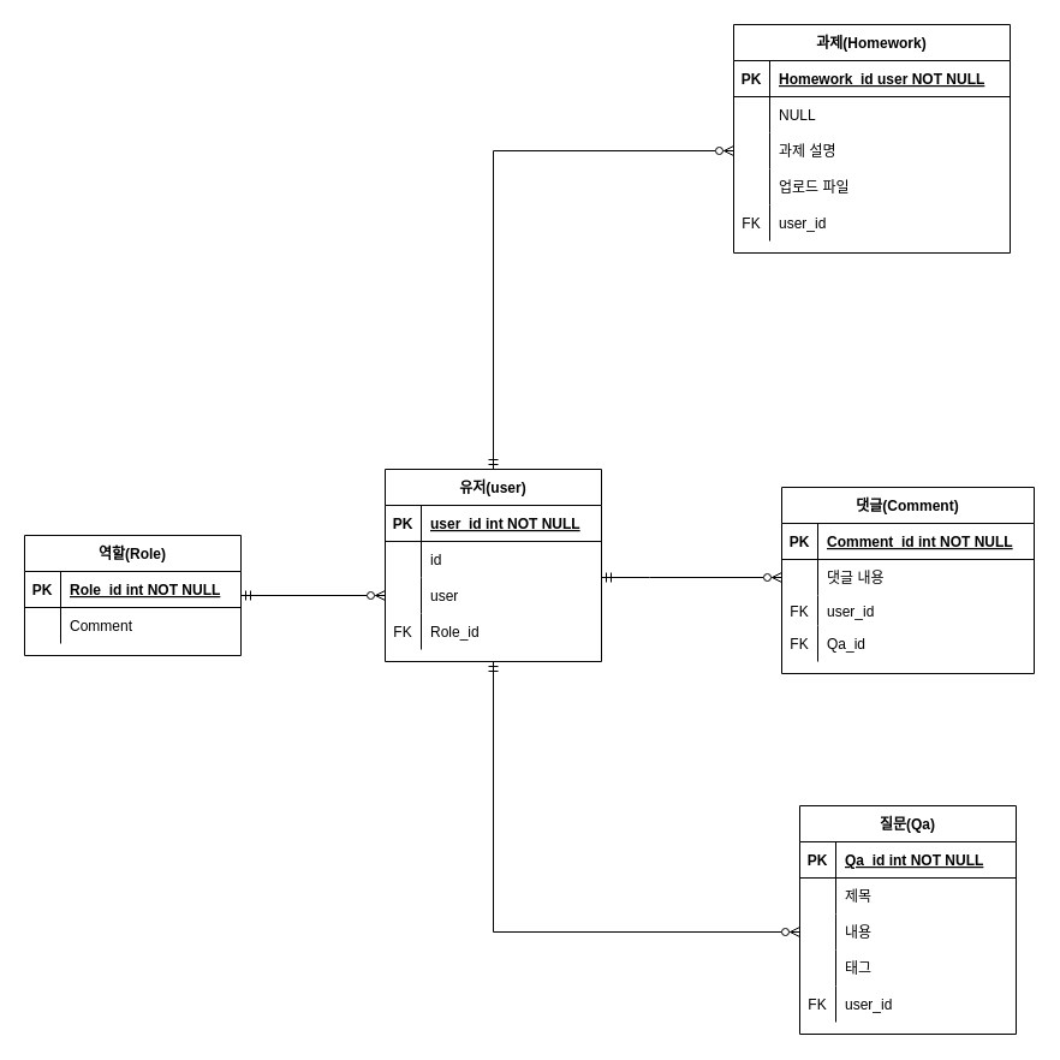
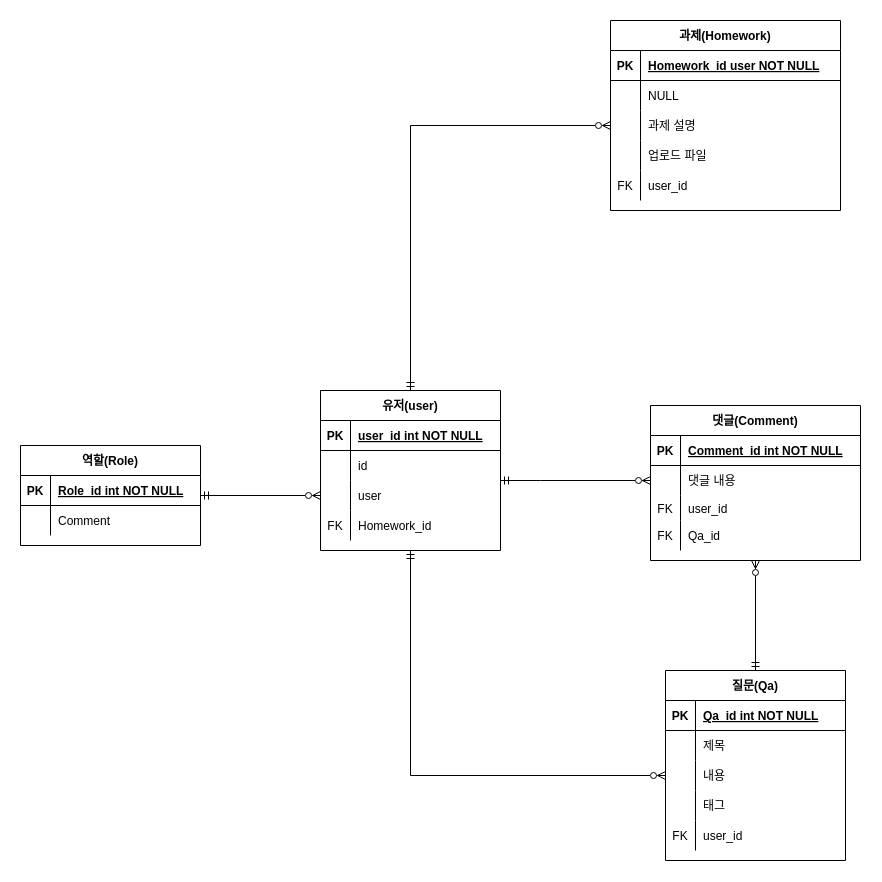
  <mxCell id="0" />
  <mxCell id="1" parent="0" />
  <mxCell id="2" style="edgeStyle=orthogonalEdgeStyle;rounded=0;orthogonalLoop=1;jettySize=auto;html=1;entryX=0;entryY=0.5;entryDx=0;entryDy=0;startArrow=ERmandOne;startFill=0;endArrow=ERzeroToMany;endFill=0;" edge="1" parent="1" source="4" target="54"><mxGeometry relative="1" as="geometry" /></mxCell>
  <mxCell id="3" style="edgeStyle=orthogonalEdgeStyle;rounded=0;orthogonalLoop=1;jettySize=auto;html=1;entryX=0;entryY=0.5;entryDx=0;entryDy=0;startArrow=ERmandOne;startFill=0;endArrow=ERzeroToMany;endFill=0;" edge="1" parent="1" source="4" target="38"><mxGeometry relative="1" as="geometry"><Array as="points"><mxPoint x="540" y="480" /><mxPoint x="540" y="480" /></Array></mxGeometry></mxCell>
  <mxCell id="4" value="유저(user)" style="shape=table;startSize=30;container=1;collapsible=1;childLayout=tableLayout;fixedRows=1;rowLines=0;fontStyle=1;align=center;resizeLast=1;" vertex="1" parent="1"><mxGeometry x="320" y="390" width="180" height="160" as="geometry" /></mxCell>
  <mxCell id="5" value="" style="shape=tableRow;horizontal=0;startSize=0;swimlaneHead=0;swimlaneBody=0;fillColor=none;collapsible=0;dropTarget=0;points=[[0,0.5],[1,0.5]];portConstraint=eastwest;top=0;left=0;right=0;bottom=1;" vertex="1" parent="4"><mxGeometry y="30" width="180" height="30" as="geometry" /></mxCell>
  <mxCell id="6" value="PK" style="shape=partialRectangle;connectable=0;fillColor=none;top=0;left=0;bottom=0;right=0;fontStyle=1;overflow=hidden;" vertex="1" parent="5"><mxGeometry width="30" height="30" as="geometry"><mxRectangle width="30" height="30" as="alternateBounds" /></mxGeometry></mxCell>
  <mxCell id="7" value="user_id int NOT NULL" style="shape=partialRectangle;connectable=0;fillColor=none;top=0;left=0;bottom=0;right=0;align=left;spacingLeft=6;fontStyle=5;overflow=hidden;" vertex="1" parent="5"><mxGeometry x="30" width="150" height="30" as="geometry"><mxRectangle width="150" height="30" as="alternateBounds" /></mxGeometry></mxCell>
  <mxCell id="8" value="" style="shape=tableRow;horizontal=0;startSize=0;swimlaneHead=0;swimlaneBody=0;fillColor=none;collapsible=0;dropTarget=0;points=[[0,0.5],[1,0.5]];portConstraint=eastwest;top=0;left=0;right=0;bottom=0;" vertex="1" parent="4"><mxGeometry y="60" width="180" height="30" as="geometry" /></mxCell>
  <mxCell id="9" value="" style="shape=partialRectangle;connectable=0;fillColor=none;top=0;left=0;bottom=0;right=0;editable=1;overflow=hidden;" vertex="1" parent="8"><mxGeometry width="30" height="30" as="geometry"><mxRectangle width="30" height="30" as="alternateBounds" /></mxGeometry></mxCell>
  <mxCell id="10" value="id" style="shape=partialRectangle;connectable=0;fillColor=none;top=0;left=0;bottom=0;right=0;align=left;spacingLeft=6;overflow=hidden;" vertex="1" parent="8"><mxGeometry x="30" width="150" height="30" as="geometry"><mxRectangle width="150" height="30" as="alternateBounds" /></mxGeometry></mxCell>
  <mxCell id="11" value="" style="shape=tableRow;horizontal=0;startSize=0;swimlaneHead=0;swimlaneBody=0;fillColor=none;collapsible=0;dropTarget=0;points=[[0,0.5],[1,0.5]];portConstraint=eastwest;top=0;left=0;right=0;bottom=0;" vertex="1" parent="4"><mxGeometry y="90" width="180" height="30" as="geometry" /></mxCell>
  <mxCell id="12" value="" style="shape=partialRectangle;connectable=0;fillColor=none;top=0;left=0;bottom=0;right=0;editable=1;overflow=hidden;" vertex="1" parent="11"><mxGeometry width="30" height="30" as="geometry"><mxRectangle width="30" height="30" as="alternateBounds" /></mxGeometry></mxCell>
  <mxCell id="13" value="user" style="shape=partialRectangle;connectable=0;fillColor=none;top=0;left=0;bottom=0;right=0;align=left;spacingLeft=6;overflow=hidden;" vertex="1" parent="11"><mxGeometry x="30" width="150" height="30" as="geometry"><mxRectangle width="150" height="30" as="alternateBounds" /></mxGeometry></mxCell>
  <mxCell id="14" value="" style="shape=tableRow;horizontal=0;startSize=0;swimlaneHead=0;swimlaneBody=0;fillColor=none;collapsible=0;dropTarget=0;points=[[0,0.5],[1,0.5]];portConstraint=eastwest;top=0;left=0;right=0;bottom=0;" vertex="1" parent="4"><mxGeometry y="120" width="180" height="30" as="geometry" /></mxCell>
  <mxCell id="15" value="FK" style="shape=partialRectangle;connectable=0;fillColor=none;top=0;left=0;bottom=0;right=0;editable=1;overflow=hidden;" vertex="1" parent="14"><mxGeometry width="30" height="30" as="geometry"><mxRectangle width="30" height="30" as="alternateBounds" /></mxGeometry></mxCell>
- <mxCell id="16" value="Role_id" style="shape=partialRectangle;connectable=0;fillColor=none;top=0;left=0;bottom=0;right=0;align=left;spacingLeft=6;overflow=hidden;" vertex="1" parent="14"><mxGeometry x="30" width="150" height="30" as="geometry"><mxRectangle width="150" height="30" as="alternateBounds" /></mxGeometry></mxCell>
+ <mxCell id="16" value="Homework_id" style="shape=partialRectangle;connectable=0;fillColor=none;top=0;left=0;bottom=0;right=0;align=left;spacingLeft=6;overflow=hidden;" vertex="1" parent="14"><mxGeometry x="30" width="150" height="30" as="geometry"><mxRectangle width="150" height="30" as="alternateBounds" /></mxGeometry></mxCell>
  <mxCell id="17" value="과제(Homework)" style="shape=table;startSize=30;container=1;collapsible=1;childLayout=tableLayout;fixedRows=1;rowLines=0;fontStyle=1;align=center;resizeLast=1;" vertex="1" parent="1"><mxGeometry x="610" y="20" width="230" height="190" as="geometry" /></mxCell>
  <mxCell id="18" value="" style="shape=tableRow;horizontal=0;startSize=0;swimlaneHead=0;swimlaneBody=0;fillColor=none;collapsible=0;dropTarget=0;points=[[0,0.5],[1,0.5]];portConstraint=eastwest;top=0;left=0;right=0;bottom=1;" vertex="1" parent="17"><mxGeometry y="30" width="230" height="30" as="geometry" /></mxCell>
  <mxCell id="19" value="PK" style="shape=partialRectangle;connectable=0;fillColor=none;top=0;left=0;bottom=0;right=0;fontStyle=1;overflow=hidden;" vertex="1" parent="18"><mxGeometry width="30" height="30" as="geometry"><mxRectangle width="30" height="30" as="alternateBounds" /></mxGeometry></mxCell>
  <mxCell id="20" value="Homework_id user NOT NULL" style="shape=partialRectangle;connectable=0;fillColor=none;top=0;left=0;bottom=0;right=0;align=left;spacingLeft=6;fontStyle=5;overflow=hidden;" vertex="1" parent="18"><mxGeometry x="30" width="200" height="30" as="geometry"><mxRectangle width="200" height="30" as="alternateBounds" /></mxGeometry></mxCell>
  <mxCell id="21" value="" style="shape=tableRow;horizontal=0;startSize=0;swimlaneHead=0;swimlaneBody=0;fillColor=none;collapsible=0;dropTarget=0;points=[[0,0.5],[1,0.5]];portConstraint=eastwest;top=0;left=0;right=0;bottom=0;" vertex="1" parent="17"><mxGeometry y="60" width="230" height="30" as="geometry" /></mxCell>
  <mxCell id="22" value="" style="shape=partialRectangle;connectable=0;fillColor=none;top=0;left=0;bottom=0;right=0;editable=1;overflow=hidden;" vertex="1" parent="21"><mxGeometry width="30" height="30" as="geometry"><mxRectangle width="30" height="30" as="alternateBounds" /></mxGeometry></mxCell>
  <mxCell id="23" value="NULL" style="shape=partialRectangle;connectable=0;fillColor=none;top=0;left=0;bottom=0;right=0;align=left;spacingLeft=6;overflow=hidden;" vertex="1" parent="21"><mxGeometry x="30" width="200" height="30" as="geometry"><mxRectangle width="200" height="30" as="alternateBounds" /></mxGeometry></mxCell>
  <mxCell id="24" value="" style="shape=tableRow;horizontal=0;startSize=0;swimlaneHead=0;swimlaneBody=0;fillColor=none;collapsible=0;dropTarget=0;points=[[0,0.5],[1,0.5]];portConstraint=eastwest;top=0;left=0;right=0;bottom=0;" vertex="1" parent="17"><mxGeometry y="90" width="230" height="30" as="geometry" /></mxCell>
  <mxCell id="25" value="" style="shape=partialRectangle;connectable=0;fillColor=none;top=0;left=0;bottom=0;right=0;editable=1;overflow=hidden;" vertex="1" parent="24"><mxGeometry width="30" height="30" as="geometry"><mxRectangle width="30" height="30" as="alternateBounds" /></mxGeometry></mxCell>
  <mxCell id="26" value="과제 설명" style="shape=partialRectangle;connectable=0;fillColor=none;top=0;left=0;bottom=0;right=0;align=left;spacingLeft=6;overflow=hidden;" vertex="1" parent="24"><mxGeometry x="30" width="200" height="30" as="geometry"><mxRectangle width="200" height="30" as="alternateBounds" /></mxGeometry></mxCell>
  <mxCell id="27" value="" style="shape=tableRow;horizontal=0;startSize=0;swimlaneHead=0;swimlaneBody=0;fillColor=none;collapsible=0;dropTarget=0;points=[[0,0.5],[1,0.5]];portConstraint=eastwest;top=0;left=0;right=0;bottom=0;" vertex="1" parent="17"><mxGeometry y="120" width="230" height="30" as="geometry" /></mxCell>
  <mxCell id="28" value="" style="shape=partialRectangle;connectable=0;fillColor=none;top=0;left=0;bottom=0;right=0;editable=1;overflow=hidden;" vertex="1" parent="27"><mxGeometry width="30" height="30" as="geometry"><mxRectangle width="30" height="30" as="alternateBounds" /></mxGeometry></mxCell>
  <mxCell id="29" value="업로드 파일" style="shape=partialRectangle;connectable=0;fillColor=none;top=0;left=0;bottom=0;right=0;align=left;spacingLeft=6;overflow=hidden;" vertex="1" parent="27"><mxGeometry x="30" width="200" height="30" as="geometry"><mxRectangle width="200" height="30" as="alternateBounds" /></mxGeometry></mxCell>
  <mxCell id="30" style="shape=tableRow;horizontal=0;startSize=0;swimlaneHead=0;swimlaneBody=0;fillColor=none;collapsible=0;dropTarget=0;points=[[0,0.5],[1,0.5]];portConstraint=eastwest;top=0;left=0;right=0;bottom=0;" vertex="1" parent="17"><mxGeometry y="150" width="230" height="30" as="geometry" /></mxCell>
  <mxCell id="31" value="FK" style="shape=partialRectangle;connectable=0;fillColor=none;top=0;left=0;bottom=0;right=0;editable=1;overflow=hidden;" vertex="1" parent="30"><mxGeometry width="30" height="30" as="geometry"><mxRectangle width="30" height="30" as="alternateBounds" /></mxGeometry></mxCell>
  <mxCell id="32" value="user_id" style="shape=partialRectangle;connectable=0;fillColor=none;top=0;left=0;bottom=0;right=0;align=left;spacingLeft=6;overflow=hidden;" vertex="1" parent="30"><mxGeometry x="30" width="200" height="30" as="geometry"><mxRectangle width="200" height="30" as="alternateBounds" /></mxGeometry></mxCell>
+ <mxCell id="33" style="edgeStyle=orthogonalEdgeStyle;rounded=0;orthogonalLoop=1;jettySize=auto;html=1;startArrow=ERmandOne;startFill=0;endArrow=ERzeroToMany;endFill=0;exitX=0.5;exitY=0;exitDx=0;exitDy=0;entryX=0.5;entryY=1;entryDx=0;entryDy=0;" edge="1" parent="1" source="47" target="34"><mxGeometry relative="1" as="geometry"><mxPoint x="750" y="540" as="targetPoint" /><Array as="points" /></mxGeometry></mxCell>
  <mxCell id="34" value="댓글(Comment)" style="shape=table;startSize=30;container=1;collapsible=1;childLayout=tableLayout;fixedRows=1;rowLines=0;fontStyle=1;align=center;resizeLast=1;" vertex="1" parent="1"><mxGeometry x="650" y="405" width="210" height="155" as="geometry" /></mxCell>
  <mxCell id="35" value="" style="shape=tableRow;horizontal=0;startSize=0;swimlaneHead=0;swimlaneBody=0;fillColor=none;collapsible=0;dropTarget=0;points=[[0,0.5],[1,0.5]];portConstraint=eastwest;top=0;left=0;right=0;bottom=1;" vertex="1" parent="34"><mxGeometry y="30" width="210" height="30" as="geometry" /></mxCell>
  <mxCell id="36" value="PK" style="shape=partialRectangle;connectable=0;fillColor=none;top=0;left=0;bottom=0;right=0;fontStyle=1;overflow=hidden;" vertex="1" parent="35"><mxGeometry width="30" height="30" as="geometry"><mxRectangle width="30" height="30" as="alternateBounds" /></mxGeometry></mxCell>
  <mxCell id="37" value="Comment_id int NOT NULL" style="shape=partialRectangle;connectable=0;fillColor=none;top=0;left=0;bottom=0;right=0;align=left;spacingLeft=6;fontStyle=5;overflow=hidden;" vertex="1" parent="35"><mxGeometry x="30" width="180" height="30" as="geometry"><mxRectangle width="180" height="30" as="alternateBounds" /></mxGeometry></mxCell>
  <mxCell id="38" value="" style="shape=tableRow;horizontal=0;startSize=0;swimlaneHead=0;swimlaneBody=0;fillColor=none;collapsible=0;dropTarget=0;points=[[0,0.5],[1,0.5]];portConstraint=eastwest;top=0;left=0;right=0;bottom=0;" vertex="1" parent="34"><mxGeometry y="60" width="210" height="30" as="geometry" /></mxCell>
  <mxCell id="39" value="" style="shape=partialRectangle;connectable=0;fillColor=none;top=0;left=0;bottom=0;right=0;editable=1;overflow=hidden;" vertex="1" parent="38"><mxGeometry width="30" height="30" as="geometry"><mxRectangle width="30" height="30" as="alternateBounds" /></mxGeometry></mxCell>
  <mxCell id="40" value="댓글 내용" style="shape=partialRectangle;connectable=0;fillColor=none;top=0;left=0;bottom=0;right=0;align=left;spacingLeft=6;overflow=hidden;" vertex="1" parent="38"><mxGeometry x="30" width="180" height="30" as="geometry"><mxRectangle width="180" height="30" as="alternateBounds" /></mxGeometry></mxCell>
  <mxCell id="41" value="" style="shape=tableRow;horizontal=0;startSize=0;swimlaneHead=0;swimlaneBody=0;fillColor=none;collapsible=0;dropTarget=0;points=[[0,0.5],[1,0.5]];portConstraint=eastwest;top=0;left=0;right=0;bottom=0;" vertex="1" parent="34"><mxGeometry y="90" width="210" height="25" as="geometry" /></mxCell>
  <mxCell id="42" value="FK" style="shape=partialRectangle;connectable=0;fillColor=none;top=0;left=0;bottom=0;right=0;editable=1;overflow=hidden;" vertex="1" parent="41"><mxGeometry width="30" height="25" as="geometry"><mxRectangle width="30" height="25" as="alternateBounds" /></mxGeometry></mxCell>
  <mxCell id="43" value="user_id" style="shape=partialRectangle;connectable=0;fillColor=none;top=0;left=0;bottom=0;right=0;align=left;spacingLeft=6;overflow=hidden;" vertex="1" parent="41"><mxGeometry x="30" width="180" height="25" as="geometry"><mxRectangle width="180" height="25" as="alternateBounds" /></mxGeometry></mxCell>
  <mxCell id="44" style="shape=tableRow;horizontal=0;startSize=0;swimlaneHead=0;swimlaneBody=0;fillColor=none;collapsible=0;dropTarget=0;points=[[0,0.5],[1,0.5]];portConstraint=eastwest;top=0;left=0;right=0;bottom=0;" vertex="1" parent="34"><mxGeometry y="115" width="210" height="30" as="geometry" /></mxCell>
  <mxCell id="45" value="FK" style="shape=partialRectangle;connectable=0;fillColor=none;top=0;left=0;bottom=0;right=0;editable=1;overflow=hidden;" vertex="1" parent="44"><mxGeometry width="30" height="30" as="geometry"><mxRectangle width="30" height="30" as="alternateBounds" /></mxGeometry></mxCell>
  <mxCell id="46" value="Qa_id" style="shape=partialRectangle;connectable=0;fillColor=none;top=0;left=0;bottom=0;right=0;align=left;spacingLeft=6;overflow=hidden;" vertex="1" parent="44"><mxGeometry x="30" width="180" height="30" as="geometry"><mxRectangle width="180" height="30" as="alternateBounds" /></mxGeometry></mxCell>
  <mxCell id="47" value="질문(Qa)" style="shape=table;startSize=30;container=1;collapsible=1;childLayout=tableLayout;fixedRows=1;rowLines=0;fontStyle=1;align=center;resizeLast=1;" vertex="1" parent="1"><mxGeometry x="665" y="670" width="180" height="190" as="geometry"><mxRectangle x="710" y="660" width="60" height="30" as="alternateBounds" /></mxGeometry></mxCell>
  <mxCell id="48" value="" style="shape=tableRow;horizontal=0;startSize=0;swimlaneHead=0;swimlaneBody=0;fillColor=none;collapsible=0;dropTarget=0;points=[[0,0.5],[1,0.5]];portConstraint=eastwest;top=0;left=0;right=0;bottom=1;" vertex="1" parent="47"><mxGeometry y="30" width="180" height="30" as="geometry" /></mxCell>
  <mxCell id="49" value="PK" style="shape=partialRectangle;connectable=0;fillColor=none;top=0;left=0;bottom=0;right=0;fontStyle=1;overflow=hidden;" vertex="1" parent="48"><mxGeometry width="30" height="30" as="geometry"><mxRectangle width="30" height="30" as="alternateBounds" /></mxGeometry></mxCell>
  <mxCell id="50" value="Qa_id int NOT NULL" style="shape=partialRectangle;connectable=0;fillColor=none;top=0;left=0;bottom=0;right=0;align=left;spacingLeft=6;fontStyle=5;overflow=hidden;" vertex="1" parent="48"><mxGeometry x="30" width="150" height="30" as="geometry"><mxRectangle width="150" height="30" as="alternateBounds" /></mxGeometry></mxCell>
  <mxCell id="51" value="" style="shape=tableRow;horizontal=0;startSize=0;swimlaneHead=0;swimlaneBody=0;fillColor=none;collapsible=0;dropTarget=0;points=[[0,0.5],[1,0.5]];portConstraint=eastwest;top=0;left=0;right=0;bottom=0;" vertex="1" parent="47"><mxGeometry y="60" width="180" height="30" as="geometry" /></mxCell>
  <mxCell id="52" value="" style="shape=partialRectangle;connectable=0;fillColor=none;top=0;left=0;bottom=0;right=0;editable=1;overflow=hidden;" vertex="1" parent="51"><mxGeometry width="30" height="30" as="geometry"><mxRectangle width="30" height="30" as="alternateBounds" /></mxGeometry></mxCell>
  <mxCell id="53" value="제목" style="shape=partialRectangle;connectable=0;fillColor=none;top=0;left=0;bottom=0;right=0;align=left;spacingLeft=6;overflow=hidden;" vertex="1" parent="51"><mxGeometry x="30" width="150" height="30" as="geometry"><mxRectangle width="150" height="30" as="alternateBounds" /></mxGeometry></mxCell>
  <mxCell id="54" value="" style="shape=tableRow;horizontal=0;startSize=0;swimlaneHead=0;swimlaneBody=0;fillColor=none;collapsible=0;dropTarget=0;points=[[0,0.5],[1,0.5]];portConstraint=eastwest;top=0;left=0;right=0;bottom=0;" vertex="1" parent="47"><mxGeometry y="90" width="180" height="30" as="geometry" /></mxCell>
  <mxCell id="55" value="" style="shape=partialRectangle;connectable=0;fillColor=none;top=0;left=0;bottom=0;right=0;editable=1;overflow=hidden;" vertex="1" parent="54"><mxGeometry width="30" height="30" as="geometry"><mxRectangle width="30" height="30" as="alternateBounds" /></mxGeometry></mxCell>
  <mxCell id="56" value="내용" style="shape=partialRectangle;connectable=0;fillColor=none;top=0;left=0;bottom=0;right=0;align=left;spacingLeft=6;overflow=hidden;" vertex="1" parent="54"><mxGeometry x="30" width="150" height="30" as="geometry"><mxRectangle width="150" height="30" as="alternateBounds" /></mxGeometry></mxCell>
  <mxCell id="57" value="" style="shape=tableRow;horizontal=0;startSize=0;swimlaneHead=0;swimlaneBody=0;fillColor=none;collapsible=0;dropTarget=0;points=[[0,0.5],[1,0.5]];portConstraint=eastwest;top=0;left=0;right=0;bottom=0;" vertex="1" parent="47"><mxGeometry y="120" width="180" height="30" as="geometry" /></mxCell>
  <mxCell id="58" value="" style="shape=partialRectangle;connectable=0;fillColor=none;top=0;left=0;bottom=0;right=0;editable=1;overflow=hidden;" vertex="1" parent="57"><mxGeometry width="30" height="30" as="geometry"><mxRectangle width="30" height="30" as="alternateBounds" /></mxGeometry></mxCell>
  <mxCell id="59" value="태그" style="shape=partialRectangle;connectable=0;fillColor=none;top=0;left=0;bottom=0;right=0;align=left;spacingLeft=6;overflow=hidden;" vertex="1" parent="57"><mxGeometry x="30" width="150" height="30" as="geometry"><mxRectangle width="150" height="30" as="alternateBounds" /></mxGeometry></mxCell>
  <mxCell id="60" style="shape=tableRow;horizontal=0;startSize=0;swimlaneHead=0;swimlaneBody=0;fillColor=none;collapsible=0;dropTarget=0;points=[[0,0.5],[1,0.5]];portConstraint=eastwest;top=0;left=0;right=0;bottom=0;" vertex="1" parent="47"><mxGeometry y="150" width="180" height="30" as="geometry" /></mxCell>
  <mxCell id="61" value="FK" style="shape=partialRectangle;connectable=0;fillColor=none;top=0;left=0;bottom=0;right=0;editable=1;overflow=hidden;" vertex="1" parent="60"><mxGeometry width="30" height="30" as="geometry"><mxRectangle width="30" height="30" as="alternateBounds" /></mxGeometry></mxCell>
  <mxCell id="62" value="user_id" style="shape=partialRectangle;connectable=0;fillColor=none;top=0;left=0;bottom=0;right=0;align=left;spacingLeft=6;overflow=hidden;" vertex="1" parent="60"><mxGeometry x="30" width="150" height="30" as="geometry"><mxRectangle width="150" height="30" as="alternateBounds" /></mxGeometry></mxCell>
  <mxCell id="63" style="edgeStyle=orthogonalEdgeStyle;rounded=0;orthogonalLoop=1;jettySize=auto;html=1;entryX=0;entryY=0.5;entryDx=0;entryDy=0;endArrow=ERzeroToMany;endFill=0;startArrow=ERmandOne;startFill=0;exitX=0.5;exitY=0;exitDx=0;exitDy=0;" edge="1" parent="1" source="4" target="24"><mxGeometry relative="1" as="geometry"><Array as="points"><mxPoint x="410" y="125" /></Array></mxGeometry></mxCell>
  <mxCell id="64" style="edgeStyle=orthogonalEdgeStyle;rounded=0;orthogonalLoop=1;jettySize=auto;html=1;startArrow=ERmandOne;startFill=0;endArrow=ERzeroToMany;endFill=0;" edge="1" parent="1" source="65" target="11"><mxGeometry relative="1" as="geometry" /></mxCell>
  <mxCell id="65" value="역할(Role)" style="shape=table;startSize=30;container=1;collapsible=1;childLayout=tableLayout;fixedRows=1;rowLines=0;fontStyle=1;align=center;resizeLast=1;" vertex="1" parent="1"><mxGeometry x="20" y="445" width="180" height="100" as="geometry" /></mxCell>
  <mxCell id="66" value="" style="shape=tableRow;horizontal=0;startSize=0;swimlaneHead=0;swimlaneBody=0;fillColor=none;collapsible=0;dropTarget=0;points=[[0,0.5],[1,0.5]];portConstraint=eastwest;top=0;left=0;right=0;bottom=1;" vertex="1" parent="65"><mxGeometry y="30" width="180" height="30" as="geometry" /></mxCell>
  <mxCell id="67" value="PK" style="shape=partialRectangle;connectable=0;fillColor=none;top=0;left=0;bottom=0;right=0;fontStyle=1;overflow=hidden;" vertex="1" parent="66"><mxGeometry width="30" height="30" as="geometry"><mxRectangle width="30" height="30" as="alternateBounds" /></mxGeometry></mxCell>
  <mxCell id="68" value="Role_id int NOT NULL" style="shape=partialRectangle;connectable=0;fillColor=none;top=0;left=0;bottom=0;right=0;align=left;spacingLeft=6;fontStyle=5;overflow=hidden;" vertex="1" parent="66"><mxGeometry x="30" width="150" height="30" as="geometry"><mxRectangle width="150" height="30" as="alternateBounds" /></mxGeometry></mxCell>
  <mxCell id="69" value="" style="shape=tableRow;horizontal=0;startSize=0;swimlaneHead=0;swimlaneBody=0;fillColor=none;collapsible=0;dropTarget=0;points=[[0,0.5],[1,0.5]];portConstraint=eastwest;top=0;left=0;right=0;bottom=0;" vertex="1" parent="65"><mxGeometry y="60" width="180" height="30" as="geometry" /></mxCell>
  <mxCell id="70" value="" style="shape=partialRectangle;connectable=0;fillColor=none;top=0;left=0;bottom=0;right=0;editable=1;overflow=hidden;" vertex="1" parent="69"><mxGeometry width="30" height="30" as="geometry"><mxRectangle width="30" height="30" as="alternateBounds" /></mxGeometry></mxCell>
  <mxCell id="71" value="Comment" style="shape=partialRectangle;connectable=0;fillColor=none;top=0;left=0;bottom=0;right=0;align=left;spacingLeft=6;overflow=hidden;" vertex="1" parent="69"><mxGeometry x="30" width="150" height="30" as="geometry"><mxRectangle width="150" height="30" as="alternateBounds" /></mxGeometry></mxCell>
